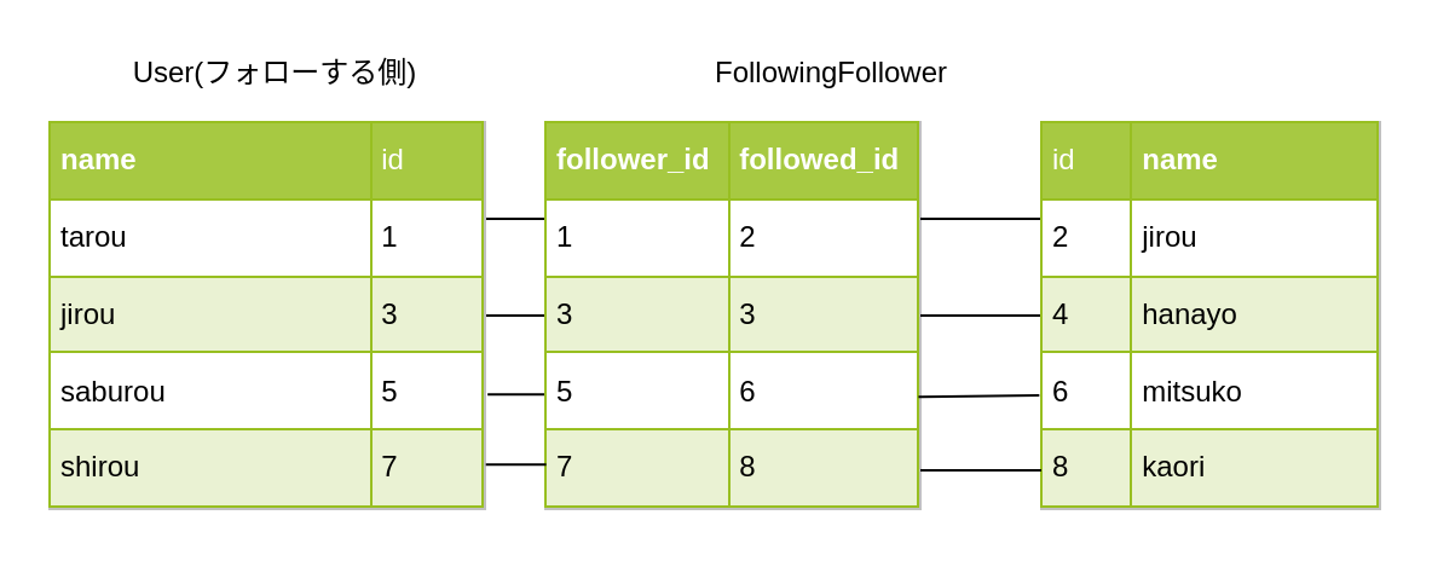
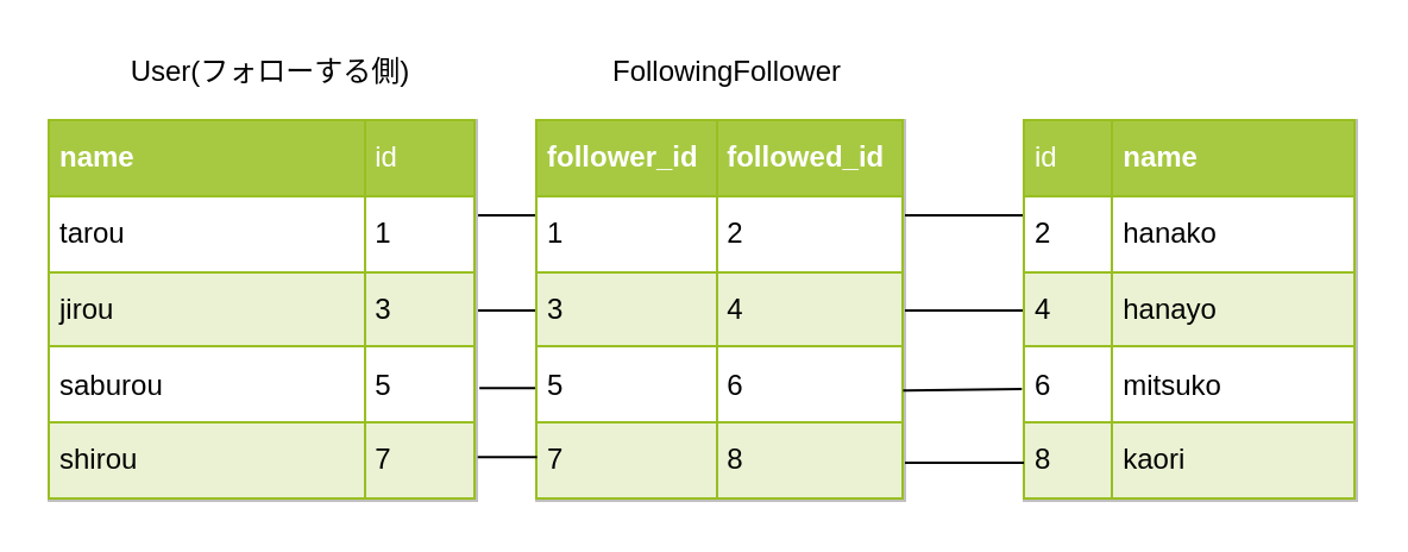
  <mxCell id="0" />
  <mxCell id="1" parent="0" />
  <mxCell id="2" style="edgeStyle=none;html=1;exitX=1;exitY=0.25;exitDx=0;exitDy=0;entryX=0;entryY=0.25;entryDx=0;entryDy=0;fontColor=#FFFFFF;endArrow=none;endFill=0;" parent="1" source="5" target="6" edge="1"><mxGeometry relative="1" as="geometry" /></mxCell>
  <mxCell id="3" style="edgeStyle=none;html=1;entryX=0;entryY=0.5;entryDx=0;entryDy=0;fontColor=#FFFFFF;endArrow=none;endFill=0;" parent="1" source="5" target="6" edge="1"><mxGeometry relative="1" as="geometry" /></mxCell>
  <mxCell id="4" style="edgeStyle=none;html=1;exitX=1.006;exitY=0.704;exitDx=0;exitDy=0;entryX=0;entryY=0.704;entryDx=0;entryDy=0;fontColor=#FFFFFF;endArrow=none;endFill=0;exitPerimeter=0;entryPerimeter=0;" parent="1" source="5" target="6" edge="1"><mxGeometry relative="1" as="geometry" /></mxCell>
  <mxCell id="5" value="&lt;table border=&quot;1&quot; width=&quot;100%&quot; cellpadding=&quot;4&quot; style=&quot;width: 100% ; height: 100% ; border-collapse: collapse&quot;&gt;&lt;tbody&gt;&lt;tr style=&quot;background-color: #a7c942 ; color: #ffffff ; border: 1px solid #98bf21&quot;&gt;&lt;th align=&quot;left&quot;&gt;name&lt;/th&gt;&lt;td&gt;id&lt;/td&gt;&lt;/tr&gt;&lt;tr style=&quot;border: 1px solid #98bf21&quot;&gt;&lt;td&gt;tarou&lt;/td&gt;&lt;td&gt;1&lt;/td&gt;&lt;/tr&gt;&lt;tr style=&quot;background-color: #eaf2d3 ; border: 1px solid #98bf21&quot;&gt;&lt;td&gt;jirou&lt;/td&gt;&lt;td&gt;3&lt;/td&gt;&lt;/tr&gt;&lt;tr style=&quot;border: 1px solid #98bf21&quot;&gt;&lt;td&gt;saburou&lt;/td&gt;&lt;td&gt;5&lt;/td&gt;&lt;/tr&gt;&lt;tr style=&quot;background-color: #eaf2d3 ; border: 1px solid #98bf21&quot;&gt;&lt;td&gt;shirou&lt;/td&gt;&lt;td&gt;7&lt;/td&gt;&lt;/tr&gt;&lt;/tbody&gt;&lt;/table&gt;" style="text;html=1;strokeColor=#c0c0c0;fillColor=#ffffff;overflow=fill;rounded=0;labelBackgroundColor=#FFFFFF;fontColor=#000000;" parent="1" vertex="1"><mxGeometry x="20" y="50" width="180" height="160" as="geometry" /></mxCell>
- <mxCell id="6" value="&lt;table border=&quot;1&quot; width=&quot;100%&quot; cellpadding=&quot;4&quot; style=&quot;width: 100% ; height: 100% ; border-collapse: collapse&quot;&gt;&lt;tbody&gt;&lt;tr style=&quot;background-color: #a7c942 ; color: #ffffff ; border: 1px solid #98bf21&quot;&gt;&lt;th align=&quot;left&quot;&gt;follower_id&lt;/th&gt;&lt;th align=&quot;left&quot;&gt;followed_id&lt;/th&gt;&lt;/tr&gt;&lt;tr style=&quot;border: 1px solid #98bf21&quot;&gt;&lt;td&gt;1&lt;/td&gt;&lt;td&gt;2&lt;/td&gt;&lt;/tr&gt;&lt;tr style=&quot;background-color: #eaf2d3 ; border: 1px solid #98bf21&quot;&gt;&lt;td&gt;3&lt;/td&gt;&lt;td&gt;3&lt;/td&gt;&lt;/tr&gt;&lt;tr style=&quot;border: 1px solid #98bf21&quot;&gt;&lt;td&gt;5&lt;/td&gt;&lt;td&gt;6&lt;/td&gt;&lt;/tr&gt;&lt;tr style=&quot;background-color: #eaf2d3 ; border: 1px solid #98bf21&quot;&gt;&lt;td&gt;7&lt;/td&gt;&lt;td&gt;8&lt;/td&gt;&lt;/tr&gt;&lt;/tbody&gt;&lt;/table&gt;" style="text;html=1;strokeColor=#c0c0c0;fillColor=#ffffff;overflow=fill;rounded=0;labelBackgroundColor=#FFFFFF;fontColor=#000000;" parent="1" vertex="1"><mxGeometry x="225" y="50" width="155" height="160" as="geometry" /></mxCell>
- <mxCell id="7" value="FollowingFollower" style="text;html=1;align=center;verticalAlign=middle;resizable=0;points=[];autosize=1;strokeColor=none;fillColor=#FFFFFF;fontColor=#000000;" parent="1" vertex="1"><mxGeometry x="250" y="20" width="185" height="20" as="geometry" /></mxCell>
+ <mxCell id="6" value="&lt;table border=&quot;1&quot; width=&quot;100%&quot; cellpadding=&quot;4&quot; style=&quot;width: 100% ; height: 100% ; border-collapse: collapse&quot;&gt;&lt;tbody&gt;&lt;tr style=&quot;background-color: #a7c942 ; color: #ffffff ; border: 1px solid #98bf21&quot;&gt;&lt;th align=&quot;left&quot;&gt;follower_id&lt;/th&gt;&lt;th align=&quot;left&quot;&gt;followed_id&lt;/th&gt;&lt;/tr&gt;&lt;tr style=&quot;border: 1px solid #98bf21&quot;&gt;&lt;td&gt;1&lt;/td&gt;&lt;td&gt;2&lt;/td&gt;&lt;/tr&gt;&lt;tr style=&quot;background-color: #eaf2d3 ; border: 1px solid #98bf21&quot;&gt;&lt;td&gt;3&lt;/td&gt;&lt;td&gt;4&lt;/td&gt;&lt;/tr&gt;&lt;tr style=&quot;border: 1px solid #98bf21&quot;&gt;&lt;td&gt;5&lt;/td&gt;&lt;td&gt;6&lt;/td&gt;&lt;/tr&gt;&lt;tr style=&quot;background-color: #eaf2d3 ; border: 1px solid #98bf21&quot;&gt;&lt;td&gt;7&lt;/td&gt;&lt;td&gt;8&lt;/td&gt;&lt;/tr&gt;&lt;/tbody&gt;&lt;/table&gt;" style="text;html=1;strokeColor=#c0c0c0;fillColor=#ffffff;overflow=fill;rounded=0;labelBackgroundColor=#FFFFFF;fontColor=#000000;" parent="1" vertex="1"><mxGeometry x="225" y="50" width="155" height="160" as="geometry" /></mxCell>
+ <mxCell id="7" value="FollowingFollower" style="text;html=1;align=center;verticalAlign=middle;resizable=0;points=[];autosize=1;strokeColor=none;fillColor=#FFFFFF;fontColor=#000000;" parent="1" vertex="1"><mxGeometry x="250" y="20" width="110" height="20" as="geometry" /></mxCell>
  <mxCell id="8" value="&lt;font color=&quot;#000000&quot;&gt;User(フォローする側)&lt;/font&gt;" style="text;html=1;align=center;verticalAlign=middle;resizable=0;points=[];autosize=1;strokeColor=none;fillColor=#FFFFFF;fontColor=#FFFFFF;" parent="1" vertex="1"><mxGeometry x="30" y="20" width="165" height="20" as="geometry" /></mxCell>
  <mxCell id="9" value="" style="endArrow=none;html=1;fontColor=#FFFFFF;exitX=1.002;exitY=0.885;exitDx=0;exitDy=0;exitPerimeter=0;entryX=0.002;entryY=0.885;entryDx=0;entryDy=0;entryPerimeter=0;endFill=0;" parent="1" source="5" target="6" edge="1"><mxGeometry width="50" height="50" relative="1" as="geometry"><mxPoint x="190" y="60" as="sourcePoint" /><mxPoint x="220" y="192" as="targetPoint" /></mxGeometry></mxCell>
  <mxCell id="10" value="" style="edgeStyle=none;html=1;fontColor=#FFFFFF;endArrow=none;endFill=0;" parent="1" source="12" target="6" edge="1"><mxGeometry relative="1" as="geometry" /></mxCell>
  <mxCell id="11" style="edgeStyle=none;html=1;exitX=0;exitY=0.25;exitDx=0;exitDy=0;entryX=1;entryY=0.25;entryDx=0;entryDy=0;fontColor=#FFFFFF;endArrow=none;endFill=0;" parent="1" source="12" target="6" edge="1"><mxGeometry relative="1" as="geometry" /></mxCell>
- <mxCell id="12" value="&lt;table border=&quot;1&quot; width=&quot;100%&quot; cellpadding=&quot;4&quot; style=&quot;width: 100% ; height: 100% ; border-collapse: collapse&quot;&gt;&lt;tbody&gt;&lt;tr style=&quot;background-color: #a7c942 ; color: #ffffff ; border: 1px solid #98bf21&quot;&gt;&lt;td&gt;id&lt;/td&gt;&lt;th align=&quot;left&quot;&gt;name&lt;/th&gt;&lt;/tr&gt;&lt;tr style=&quot;border: 1px solid #98bf21&quot;&gt;&lt;td&gt;2&lt;/td&gt;&lt;td&gt;jirou&lt;/td&gt;&lt;/tr&gt;&lt;tr style=&quot;background-color: #eaf2d3 ; border: 1px solid #98bf21&quot;&gt;&lt;td&gt;4&lt;/td&gt;&lt;td&gt;hanayo&lt;/td&gt;&lt;/tr&gt;&lt;tr style=&quot;border: 1px solid #98bf21&quot;&gt;&lt;td&gt;6&lt;/td&gt;&lt;td&gt;mitsuko&lt;/td&gt;&lt;/tr&gt;&lt;tr style=&quot;background-color: #eaf2d3 ; border: 1px solid #98bf21&quot;&gt;&lt;td&gt;8&lt;/td&gt;&lt;td&gt;kaori&lt;/td&gt;&lt;/tr&gt;&lt;/tbody&gt;&lt;/table&gt;" style="text;html=1;strokeColor=#c0c0c0;fillColor=#ffffff;overflow=fill;rounded=0;labelBackgroundColor=#FFFFFF;fontColor=#000000;" parent="1" vertex="1"><mxGeometry x="430" y="50" width="140" height="160" as="geometry" /></mxCell>
+ <mxCell id="12" value="&lt;table border=&quot;1&quot; width=&quot;100%&quot; cellpadding=&quot;4&quot; style=&quot;width: 100% ; height: 100% ; border-collapse: collapse&quot;&gt;&lt;tbody&gt;&lt;tr style=&quot;background-color: #a7c942 ; color: #ffffff ; border: 1px solid #98bf21&quot;&gt;&lt;td&gt;id&lt;/td&gt;&lt;th align=&quot;left&quot;&gt;name&lt;/th&gt;&lt;/tr&gt;&lt;tr style=&quot;border: 1px solid #98bf21&quot;&gt;&lt;td&gt;2&lt;/td&gt;&lt;td&gt;hanako&lt;/td&gt;&lt;/tr&gt;&lt;tr style=&quot;background-color: #eaf2d3 ; border: 1px solid #98bf21&quot;&gt;&lt;td&gt;4&lt;/td&gt;&lt;td&gt;hanayo&lt;/td&gt;&lt;/tr&gt;&lt;tr style=&quot;border: 1px solid #98bf21&quot;&gt;&lt;td&gt;6&lt;/td&gt;&lt;td&gt;mitsuko&lt;/td&gt;&lt;/tr&gt;&lt;tr style=&quot;background-color: #eaf2d3 ; border: 1px solid #98bf21&quot;&gt;&lt;td&gt;8&lt;/td&gt;&lt;td&gt;kaori&lt;/td&gt;&lt;/tr&gt;&lt;/tbody&gt;&lt;/table&gt;" style="text;html=1;strokeColor=#c0c0c0;fillColor=#ffffff;overflow=fill;rounded=0;labelBackgroundColor=#FFFFFF;fontColor=#000000;" parent="1" vertex="1"><mxGeometry x="430" y="50" width="140" height="160" as="geometry" /></mxCell>
  <mxCell id="13" value="" style="endArrow=none;html=1;fontColor=#FFFFFF;entryX=-0.006;entryY=0.704;entryDx=0;entryDy=0;entryPerimeter=0;exitX=0.995;exitY=0.71;exitDx=0;exitDy=0;exitPerimeter=0;edgeStyle=elbowEdgeStyle;elbow=vertical;" parent="1" source="6" target="12" edge="1"><mxGeometry width="50" height="50" relative="1" as="geometry"><mxPoint x="320" y="60" as="sourcePoint" /><mxPoint x="370" y="10" as="targetPoint" /></mxGeometry></mxCell>
  <mxCell id="14" value="" style="endArrow=none;html=1;fontColor=#000000;" edge="1" parent="1"><mxGeometry width="50" height="50" relative="1" as="geometry"><mxPoint x="380" y="194" as="sourcePoint" /><mxPoint x="430" y="194" as="targetPoint" /></mxGeometry></mxCell>
